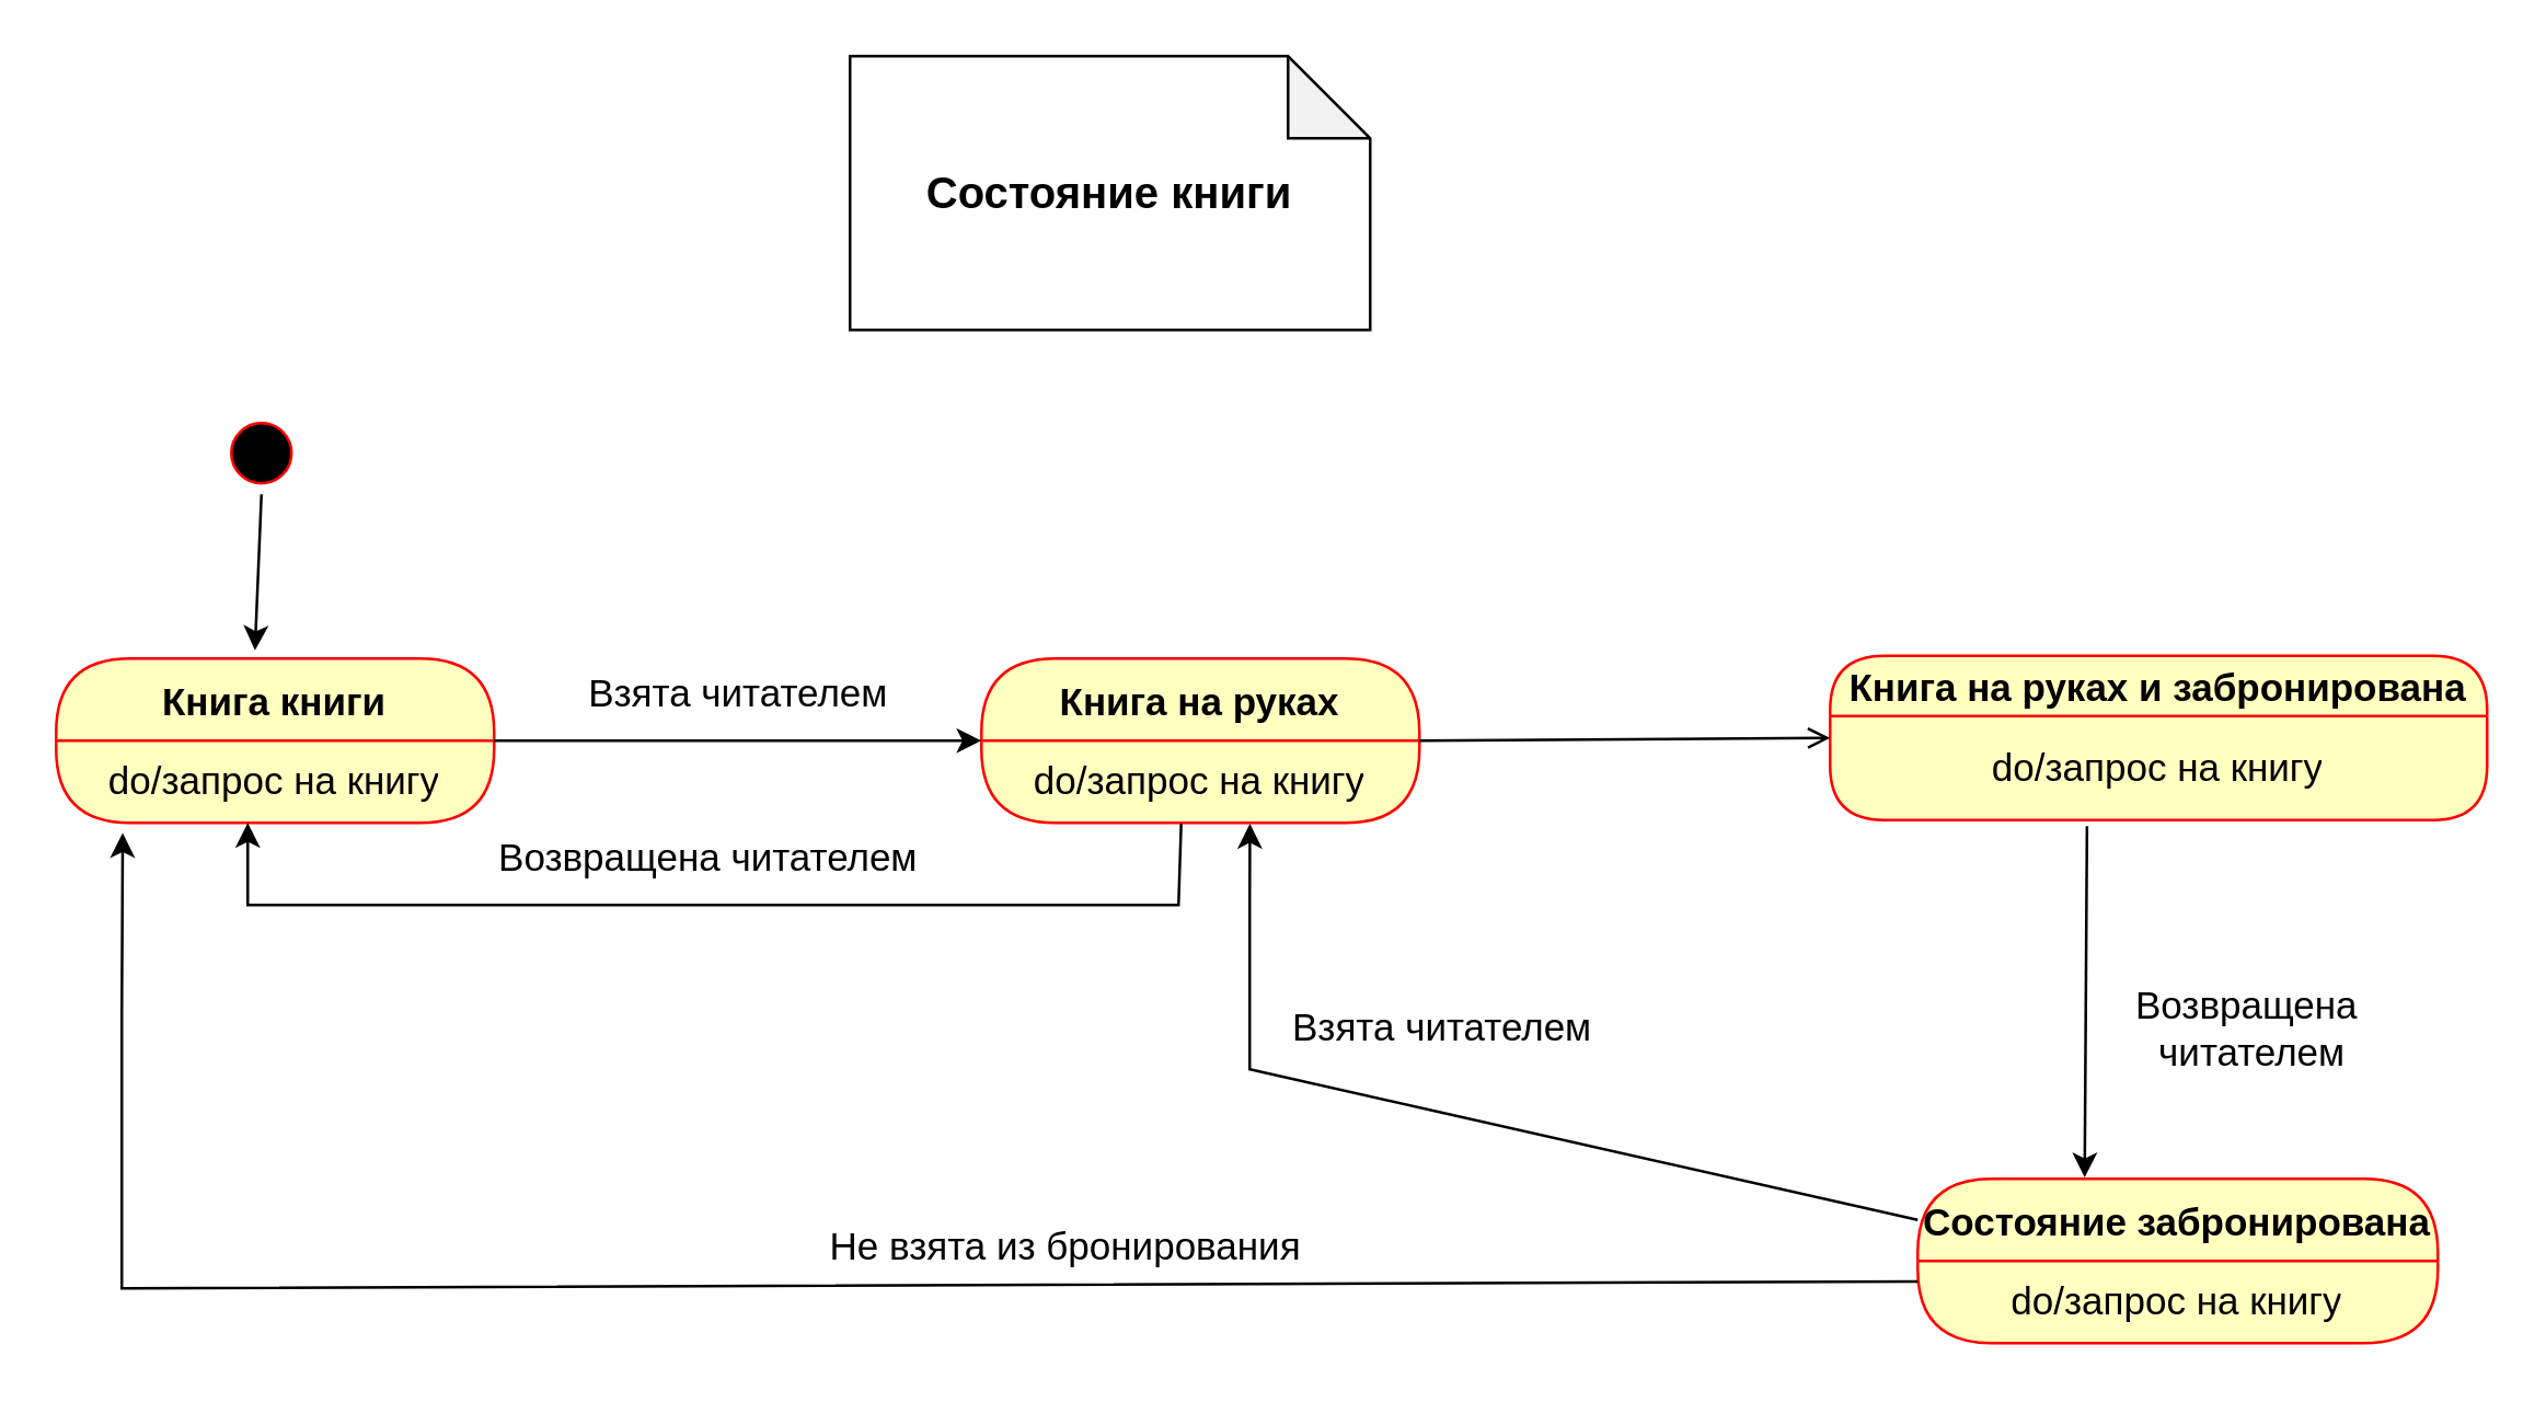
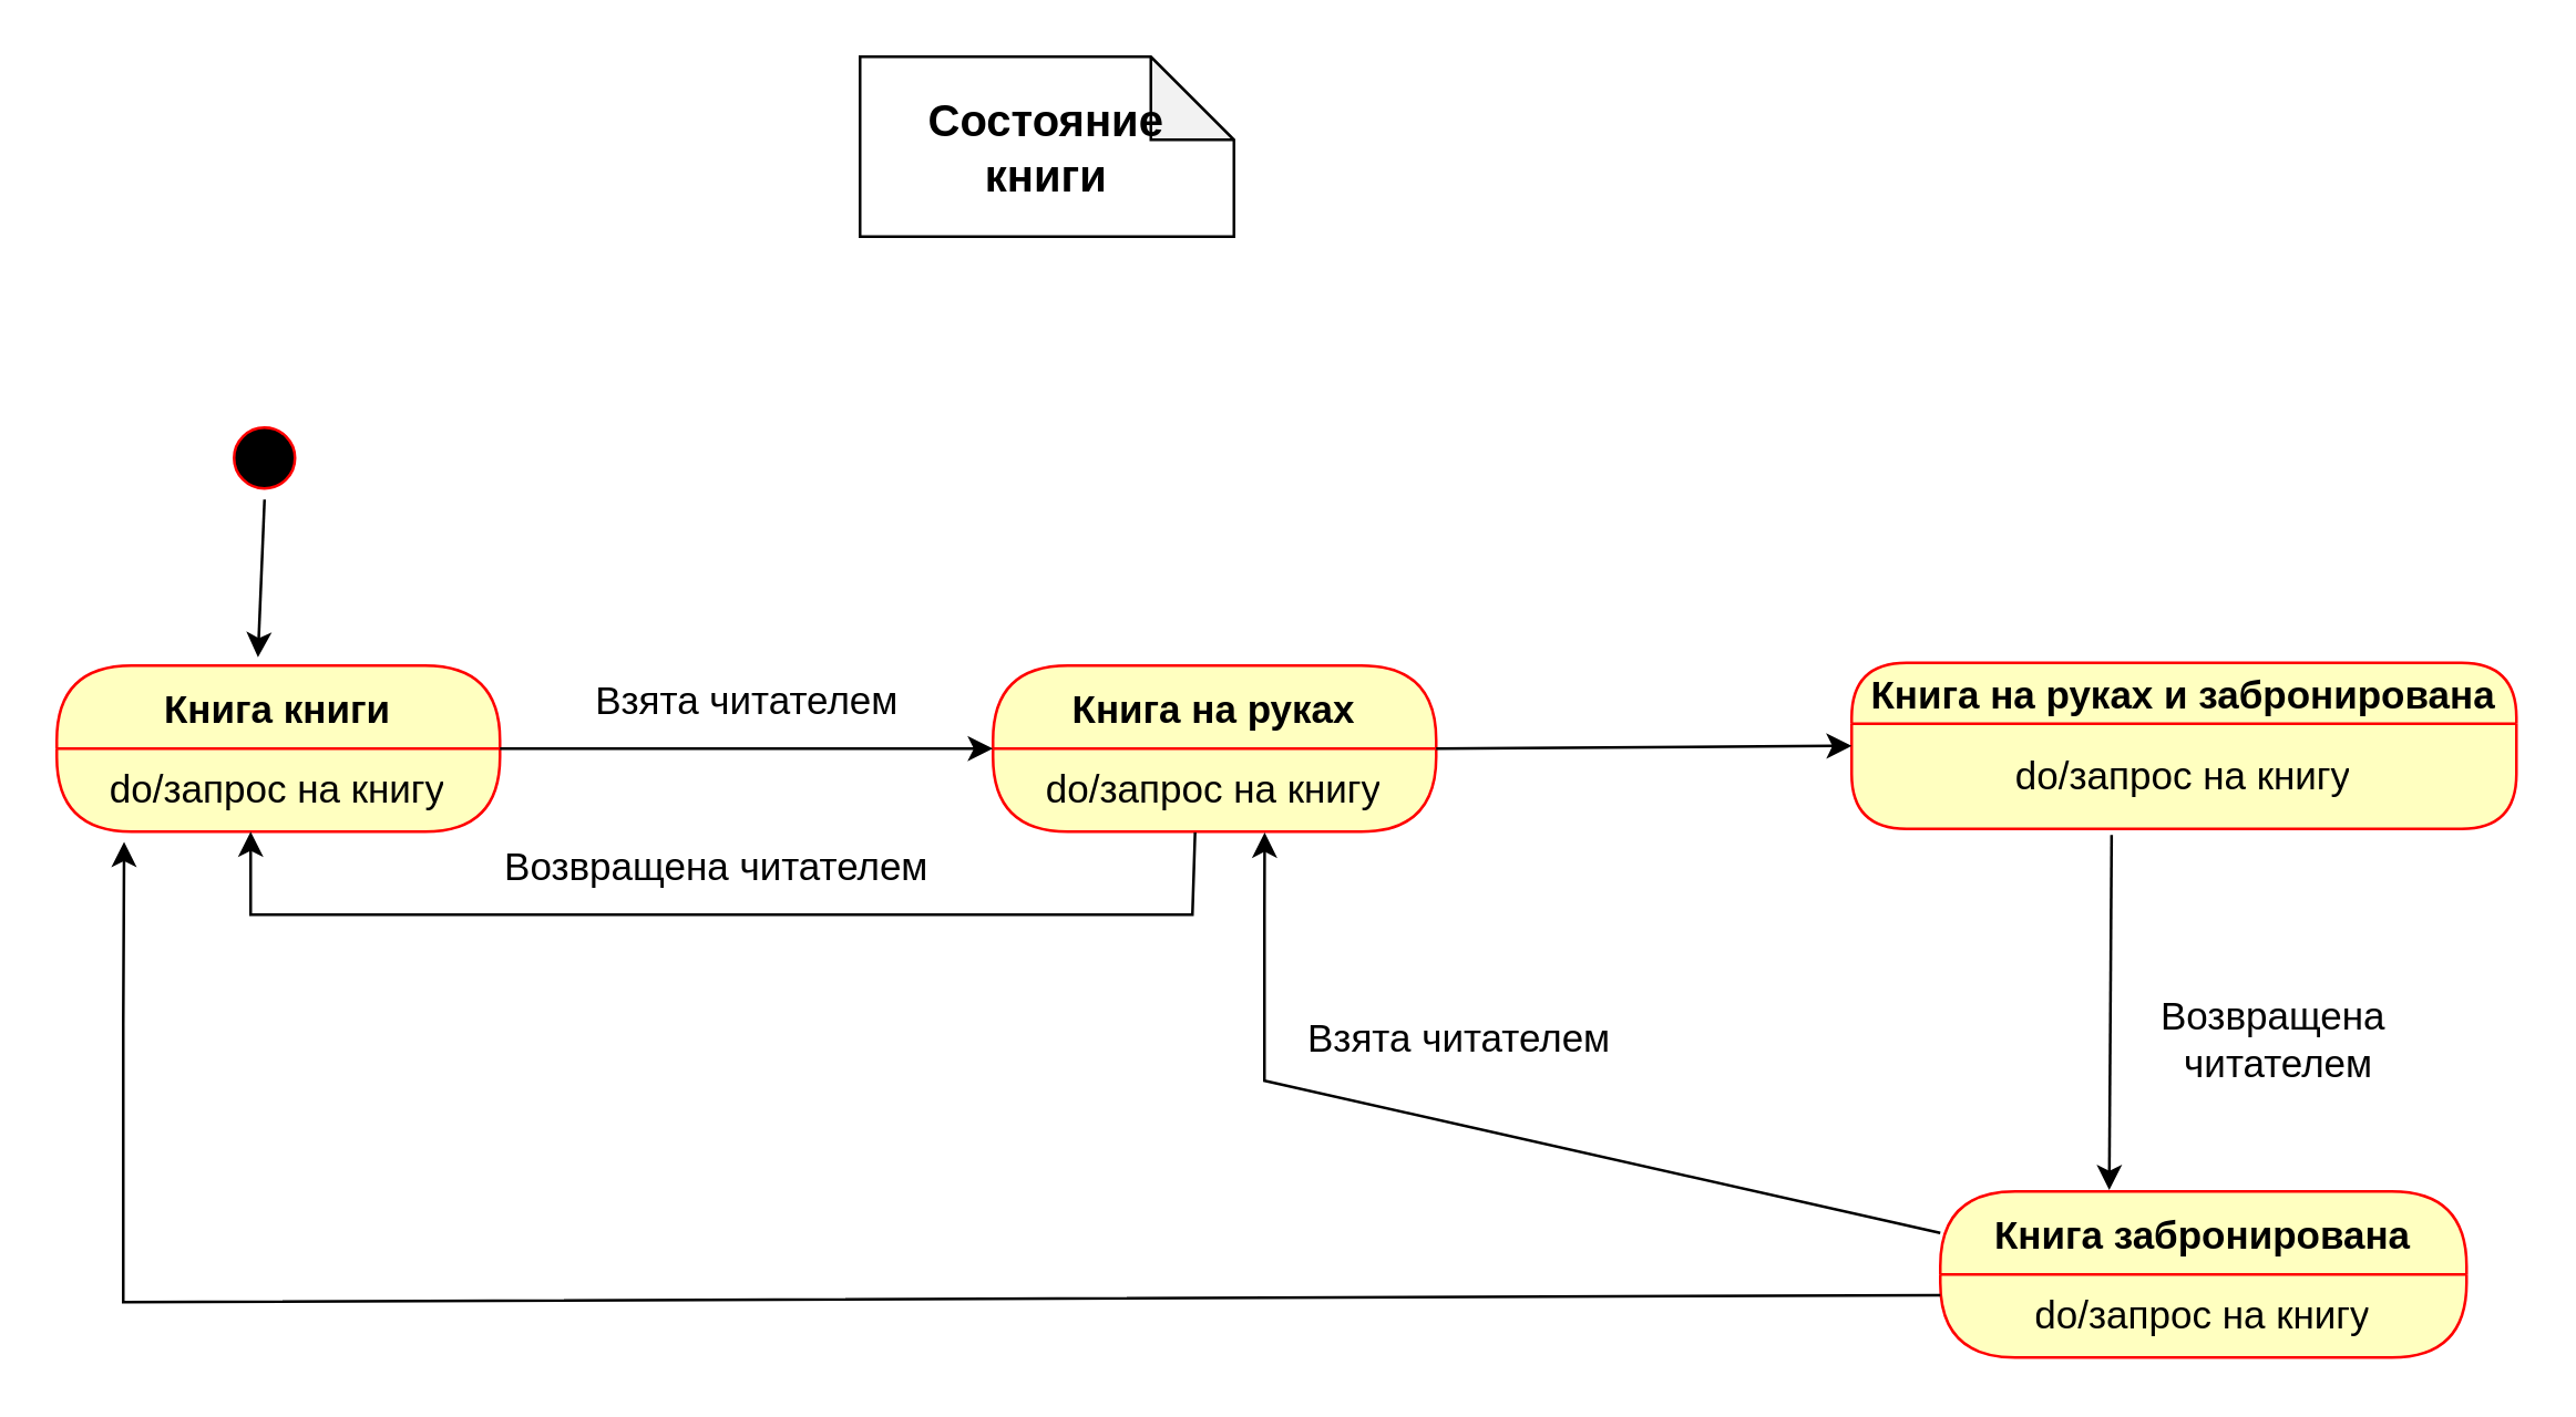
  <mxCell id="0" />
  <mxCell id="1" parent="0" />
- <mxCell id="2" value="&lt;font style=&quot;font-size: 16px;&quot;&gt;&lt;b&gt;Состояние книги&lt;/b&gt;&lt;/font&gt;" style="shape=note;whiteSpace=wrap;html=1;backgroundOutline=1;darkOpacity=0.05;" vertex="1" parent="1"><mxGeometry x="310" y="20" width="190" height="100" as="geometry" /></mxCell>
+ <mxCell id="2" value="&lt;font style=&quot;font-size: 16px;&quot;&gt;&lt;b&gt;Состояние книги&lt;/b&gt;&lt;/font&gt;" style="shape=note;whiteSpace=wrap;html=1;backgroundOutline=1;darkOpacity=0.05;" vertex="1" parent="1"><mxGeometry x="310" y="20" width="135" height="65" as="geometry" /></mxCell>
  <mxCell id="3" value="" style="ellipse;html=1;shape=startState;fillColor=#000000;strokeColor=#ff0000;" vertex="1" parent="1"><mxGeometry x="80" y="150" width="30" height="30" as="geometry" /></mxCell>
  <mxCell id="4" value="Книга книги" style="swimlane;fontStyle=1;align=center;verticalAlign=middle;childLayout=stackLayout;horizontal=1;startSize=30;horizontalStack=0;resizeParent=0;resizeLast=1;container=0;fontColor=#000000;collapsible=0;rounded=1;arcSize=30;strokeColor=#ff0000;fillColor=#ffffc0;swimlaneFillColor=#ffffc0;dropTarget=0;fontSize=14;" vertex="1" parent="1"><mxGeometry x="20" y="240" width="160" height="60" as="geometry" /></mxCell>
  <mxCell id="5" value="do/запрос на книгу" style="text;html=1;strokeColor=none;fillColor=none;align=center;verticalAlign=middle;spacingLeft=4;spacingRight=4;whiteSpace=wrap;overflow=hidden;rotatable=0;fontColor=#000000;fontSize=14;" vertex="1" parent="4"><mxGeometry y="30" width="160" height="30" as="geometry" /></mxCell>
- <mxCell id="6" value="Состояние забронирована" style="swimlane;fontStyle=1;align=center;verticalAlign=middle;childLayout=stackLayout;horizontal=1;startSize=30;horizontalStack=0;resizeParent=0;resizeLast=1;container=0;fontColor=#000000;collapsible=0;rounded=1;arcSize=30;strokeColor=#ff0000;fillColor=#ffffc0;swimlaneFillColor=#ffffc0;dropTarget=0;fontSize=14;" vertex="1" parent="1"><mxGeometry x="700" y="430" width="190" height="60" as="geometry" /></mxCell>
+ <mxCell id="6" value="Книга забронирована" style="swimlane;fontStyle=1;align=center;verticalAlign=middle;childLayout=stackLayout;horizontal=1;startSize=30;horizontalStack=0;resizeParent=0;resizeLast=1;container=0;fontColor=#000000;collapsible=0;rounded=1;arcSize=30;strokeColor=#ff0000;fillColor=#ffffc0;swimlaneFillColor=#ffffc0;dropTarget=0;fontSize=14;" vertex="1" parent="1"><mxGeometry x="700" y="430" width="190" height="60" as="geometry" /></mxCell>
  <mxCell id="7" value="do/запрос на книгу" style="text;html=1;strokeColor=none;fillColor=none;align=center;verticalAlign=middle;spacingLeft=4;spacingRight=4;whiteSpace=wrap;overflow=hidden;rotatable=0;fontColor=#000000;fontSize=14;" vertex="1" parent="6"><mxGeometry y="30" width="190" height="30" as="geometry" /></mxCell>
  <mxCell id="8" value="Книга на руках" style="swimlane;fontStyle=1;align=center;verticalAlign=middle;childLayout=stackLayout;horizontal=1;startSize=30;horizontalStack=0;resizeParent=0;resizeLast=1;container=0;fontColor=#000000;collapsible=0;rounded=1;arcSize=30;strokeColor=#ff0000;fillColor=#ffffc0;swimlaneFillColor=#ffffc0;dropTarget=0;fontSize=14;" vertex="1" parent="1"><mxGeometry x="358" y="240" width="160" height="60" as="geometry" /></mxCell>
  <mxCell id="9" value="do/запрос на книгу" style="text;html=1;strokeColor=none;fillColor=none;align=center;verticalAlign=middle;spacingLeft=4;spacingRight=4;whiteSpace=wrap;overflow=hidden;rotatable=0;fontColor=#000000;fontSize=14;" vertex="1" parent="8"><mxGeometry y="30" width="160" height="30" as="geometry" /></mxCell>
  <mxCell id="10" value="" style="endArrow=classic;html=1;rounded=0;exitX=0.5;exitY=1;exitDx=0;exitDy=0;entryX=0.454;entryY=-0.05;entryDx=0;entryDy=0;entryPerimeter=0;" edge="1" parent="1" source="3" target="4"><mxGeometry width="50" height="50" relative="1" as="geometry"><mxPoint x="150" y="170" as="sourcePoint" /><mxPoint x="200" y="120" as="targetPoint" /></mxGeometry></mxCell>
  <mxCell id="11" value="" style="endArrow=classic;html=1;rounded=0;exitX=1;exitY=0;exitDx=0;exitDy=0;entryX=0;entryY=0.5;entryDx=0;entryDy=0;" edge="1" parent="1" source="5" target="8"><mxGeometry width="50" height="50" relative="1" as="geometry"><mxPoint x="210" y="260" as="sourcePoint" /><mxPoint x="260" y="210" as="targetPoint" /></mxGeometry></mxCell>
  <mxCell id="12" value="&lt;font style=&quot;font-size: 14px;&quot;&gt;Взята читателем&lt;/font&gt;" style="text;html=1;align=center;verticalAlign=middle;resizable=0;points=[];autosize=1;strokeColor=none;fillColor=none;" vertex="1" parent="1"><mxGeometry x="204" y="238" width="130" height="30" as="geometry" /></mxCell>
  <mxCell id="13" value="Книга на руках и забронирована" style="swimlane;fontStyle=1;align=center;verticalAlign=middle;childLayout=stackLayout;horizontal=1;startSize=22;horizontalStack=0;resizeParent=0;resizeLast=1;container=0;fontColor=#000000;collapsible=0;rounded=1;arcSize=30;strokeColor=#ff0000;fillColor=#ffffc0;swimlaneFillColor=#ffffc0;dropTarget=0;fontSize=14;" vertex="1" parent="1"><mxGeometry x="668" y="239" width="240" height="60" as="geometry" /></mxCell>
  <mxCell id="14" value="do/запрос на книгу" style="text;html=1;strokeColor=none;fillColor=none;align=center;verticalAlign=middle;spacingLeft=4;spacingRight=4;whiteSpace=wrap;overflow=hidden;rotatable=0;fontColor=#000000;fontSize=14;" vertex="1" parent="13"><mxGeometry y="22" width="240" height="38" as="geometry" /></mxCell>
- <mxCell id="15" value="" style="endArrow=open;html=1;rounded=0;exitX=1;exitY=0.5;exitDx=0;exitDy=0;entryX=0;entryY=0.5;entryDx=0;entryDy=0;" edge="1" parent="1" source="8" target="13"><mxGeometry width="50" height="50" relative="1" as="geometry"><mxPoint x="600" y="210" as="sourcePoint" /><mxPoint x="650" y="160" as="targetPoint" /></mxGeometry></mxCell>
+ <mxCell id="15" value="" style="endArrow=classic;html=1;rounded=0;exitX=1;exitY=0.5;exitDx=0;exitDy=0;entryX=0;entryY=0.5;entryDx=0;entryDy=0;" edge="1" parent="1" source="8" target="13"><mxGeometry width="50" height="50" relative="1" as="geometry"><mxPoint x="600" y="210" as="sourcePoint" /><mxPoint x="650" y="160" as="targetPoint" /></mxGeometry></mxCell>
  <mxCell id="16" value="" style="endArrow=classic;html=1;rounded=0;exitX=0.456;exitY=1.011;exitDx=0;exitDy=0;exitPerimeter=0;" edge="1" parent="1" source="9"><mxGeometry width="50" height="50" relative="1" as="geometry"><mxPoint x="420" y="370" as="sourcePoint" /><mxPoint x="90" y="300" as="targetPoint" /><Array as="points"><mxPoint x="430" y="330" /><mxPoint x="90" y="330" /></Array></mxGeometry></mxCell>
  <mxCell id="17" value="&lt;span style=&quot;font-size: 14px;&quot;&gt;Возвращена читателем&lt;/span&gt;" style="text;html=1;align=center;verticalAlign=middle;resizable=0;points=[];autosize=1;strokeColor=none;fillColor=none;" vertex="1" parent="1"><mxGeometry x="168" y="298" width="180" height="30" as="geometry" /></mxCell>
  <mxCell id="18" value="" style="endArrow=classic;html=1;rounded=0;entryX=0.613;entryY=1.011;entryDx=0;entryDy=0;entryPerimeter=0;exitX=0;exitY=0.25;exitDx=0;exitDy=0;" edge="1" parent="1" source="6" target="9"><mxGeometry width="50" height="50" relative="1" as="geometry"><mxPoint x="690" y="390" as="sourcePoint" /><mxPoint x="740" y="340" as="targetPoint" /><Array as="points"><mxPoint x="456" y="390" /><mxPoint x="456" y="330" /></Array></mxGeometry></mxCell>
  <mxCell id="19" value="&lt;font style=&quot;font-size: 14px;&quot;&gt;Взята читателем&lt;/font&gt;" style="text;whiteSpace=wrap;html=1;" vertex="1" parent="1"><mxGeometry x="470" y="360" width="130" height="40" as="geometry" /></mxCell>
  <mxCell id="20" value="" style="endArrow=classic;html=1;rounded=0;exitX=0;exitY=0.25;exitDx=0;exitDy=0;entryX=0.152;entryY=1.122;entryDx=0;entryDy=0;entryPerimeter=0;" edge="1" parent="1" source="7" target="5"><mxGeometry width="50" height="50" relative="1" as="geometry"><mxPoint x="680" y="470" as="sourcePoint" /><mxPoint x="730" y="420" as="targetPoint" /><Array as="points"><mxPoint x="44" y="470" /><mxPoint x="44" y="370" /></Array></mxGeometry></mxCell>
- <mxCell id="21" value="&lt;font style=&quot;font-size: 14px;&quot;&gt;Не взята из бронирования&lt;/font&gt;" style="text;whiteSpace=wrap;html=1;" vertex="1" parent="1"><mxGeometry x="301" y="440" width="185" height="33" as="geometry" /></mxCell>
  <mxCell id="22" value="" style="endArrow=classic;html=1;rounded=0;exitX=0.391;exitY=1.057;exitDx=0;exitDy=0;entryX=0.321;entryY=-0.008;entryDx=0;entryDy=0;entryPerimeter=0;exitPerimeter=0;" edge="1" parent="1" source="14" target="6"><mxGeometry width="50" height="50" relative="1" as="geometry"><mxPoint x="780" y="330" as="sourcePoint" /><mxPoint x="778" y="387" as="targetPoint" /></mxGeometry></mxCell>
  <mxCell id="23" value="&lt;span style=&quot;font-size: 14px;&quot;&gt;Возвращена&lt;/span&gt;&lt;div&gt;&lt;span style=&quot;font-size: 14px;&quot;&gt;&amp;nbsp;читателем&lt;/span&gt;&lt;/div&gt;" style="text;html=1;align=center;verticalAlign=middle;resizable=0;points=[];autosize=1;strokeColor=none;fillColor=none;" vertex="1" parent="1"><mxGeometry x="770" y="350" width="100" height="50" as="geometry" /></mxCell>
